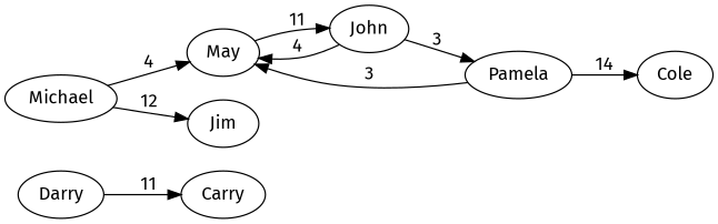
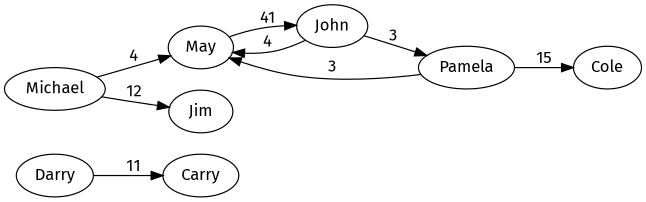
  strict digraph {
    fontname="Fira Sans"
    rankdir=LR
    node [fontname="Fira Sans"]
    edge [fontname="Fira Sans"]
    Darry
    Carry
    Michael
    May
    Jim
    John
    Pamela
    Cole
    Darry -> Carry [label=11]
    Michael -> May [label=4]
    Michael -> Jim [label=12]
-   May -> John [label=11]
+   May -> John [label=41]
    John -> May [label=4]
    John -> Pamela [label=3]
    Pamela -> May [label=3]
-   Pamela -> Cole [label=14]
+   Pamela -> Cole [label=15]
  }
